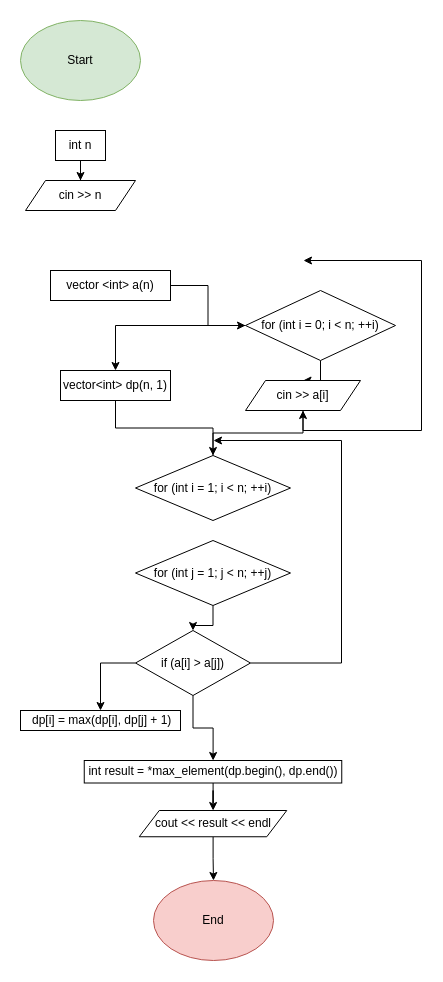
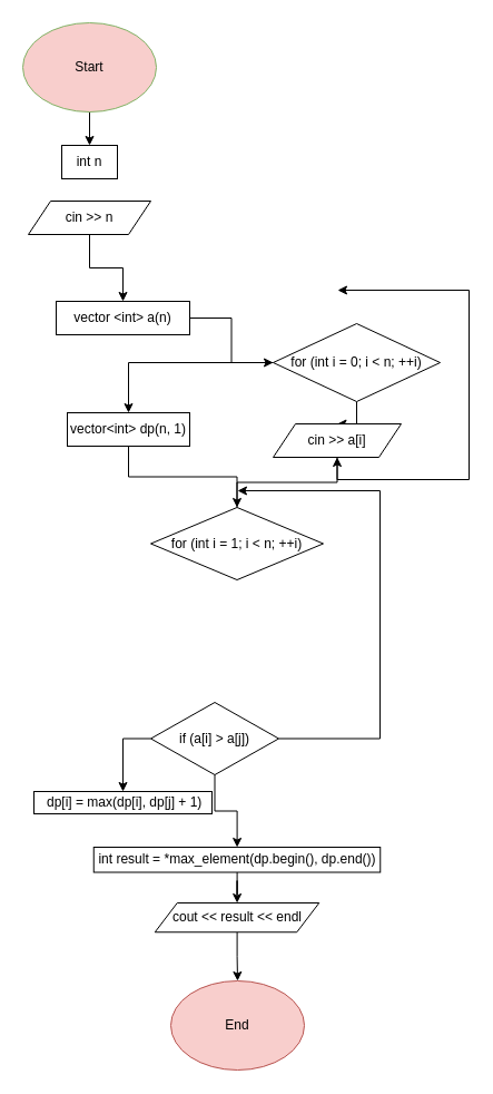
  <mxCell id="0" />
  <mxCell id="1" parent="0" />
- <mxCell id="3" value="Start" style="ellipse;whiteSpace=wrap;html=1;fillColor=#d5e8d4;strokeColor=#82b366;" vertex="1" parent="1"><mxGeometry width="120" height="80" as="geometry" x="20" y="20" /></mxCell>
- <mxCell id="4" value="" style="edgeStyle=orthogonalEdgeStyle;rounded=0;orthogonalLoop=1;jettySize=auto;html=1;" edge="1" parent="1" source="5" target="7"><mxGeometry relative="1" as="geometry" /></mxCell>
+ <mxCell id="2" value="" style="edgeStyle=orthogonalEdgeStyle;rounded=0;orthogonalLoop=1;jettySize=auto;html=1;" edge="1" parent="1" source="3" target="5"><mxGeometry relative="1" as="geometry" /></mxCell>
+ <mxCell id="3" value="Start" style="ellipse;whiteSpace=wrap;html=1;fillColor=#f8cecc;strokeColor=#82b366;" vertex="1" parent="1"><mxGeometry width="120" height="80" as="geometry" x="20" y="20" /></mxCell>
  <mxCell id="5" value="int n" style="rounded=0;whiteSpace=wrap;html=1;" vertex="1" parent="1"><mxGeometry x="55" y="130" width="50" height="30" as="geometry" /></mxCell>
+ <mxCell id="6" value="" style="edgeStyle=orthogonalEdgeStyle;rounded=0;orthogonalLoop=1;jettySize=auto;html=1;" edge="1" parent="1" source="7" target="9"><mxGeometry relative="1" as="geometry" /></mxCell>
  <mxCell id="7" value="cin &amp;gt;&amp;gt; n" style="shape=parallelogram;perimeter=parallelogramPerimeter;whiteSpace=wrap;html=1;fixedSize=1;rounded=0;" vertex="1" parent="1"><mxGeometry x="25" y="180" width="110" height="30" as="geometry" /></mxCell>
  <mxCell id="8" value="" style="edgeStyle=orthogonalEdgeStyle;rounded=0;orthogonalLoop=1;jettySize=auto;html=1;" edge="1" parent="1" source="9" target="12"><mxGeometry relative="1" as="geometry" /></mxCell>
  <mxCell id="9" value="vector &amp;lt;int&amp;gt; a(n)" style="rounded=0;whiteSpace=wrap;html=1;" vertex="1" parent="1"><mxGeometry x="50" y="270" width="120" height="30" as="geometry" /></mxCell>
  <mxCell id="10" value="" style="edgeStyle=orthogonalEdgeStyle;rounded=0;orthogonalLoop=1;jettySize=auto;html=1;" edge="1" parent="1" source="12" target="14"><mxGeometry relative="1" as="geometry" /></mxCell>
  <mxCell id="11" value="" style="edgeStyle=orthogonalEdgeStyle;rounded=0;orthogonalLoop=1;jettySize=auto;html=1;" edge="1" parent="1" source="12" target="16"><mxGeometry relative="1" as="geometry" /></mxCell>
  <mxCell id="12" value="for (int i = 0; i &amp;lt; n; ++i)" style="rhombus;whiteSpace=wrap;html=1;rounded=0;" vertex="1" parent="1"><mxGeometry x="245" y="290" width="150" height="70" as="geometry" /></mxCell>
  <mxCell id="13" style="edgeStyle=orthogonalEdgeStyle;rounded=0;orthogonalLoop=1;jettySize=auto;html=1;exitX=0.5;exitY=1;exitDx=0;exitDy=0;" edge="1" parent="1" source="14"><mxGeometry relative="1" as="geometry"><mxPoint x="303" y="260" as="targetPoint" /><Array as="points"><mxPoint x="303" y="430" /><mxPoint x="421" y="430" /><mxPoint x="421" y="260" /></Array></mxGeometry></mxCell>
  <mxCell id="14" value="cin &amp;gt;&amp;gt; a[i]" style="shape=parallelogram;perimeter=parallelogramPerimeter;whiteSpace=wrap;html=1;fixedSize=1;rounded=0;" vertex="1" parent="1"><mxGeometry x="245" y="380" width="115" height="30" as="geometry" /></mxCell>
  <mxCell id="15" value="" style="edgeStyle=orthogonalEdgeStyle;rounded=0;orthogonalLoop=1;jettySize=auto;html=1;" edge="1" parent="1" source="16" target="18"><mxGeometry relative="1" as="geometry" /></mxCell>
  <mxCell id="16" value="vector&amp;lt;int&amp;gt; dp(n, 1)" style="whiteSpace=wrap;html=1;rounded=0;" vertex="1" parent="1"><mxGeometry x="60" y="370" width="110" height="30" as="geometry" /></mxCell>
  <mxCell id="17" value="" style="edgeStyle=orthogonalEdgeStyle;rounded=0;orthogonalLoop=1;jettySize=auto;html=1;" edge="1" parent="1" source="18" target="14"><mxGeometry relative="1" as="geometry" /></mxCell>
  <mxCell id="18" value="for (int i = 1; i &amp;lt; n; ++i)" style="rhombus;whiteSpace=wrap;html=1;rounded=0;" vertex="1" parent="1"><mxGeometry x="135" y="455" width="155" height="65" as="geometry" /></mxCell>
- <mxCell id="19" value="" style="edgeStyle=orthogonalEdgeStyle;rounded=0;orthogonalLoop=1;jettySize=auto;html=1;" edge="1" parent="1" source="20" target="24"><mxGeometry relative="1" as="geometry" /></mxCell>
- <mxCell id="20" value="for (int j = 1; j &amp;lt; n; ++j)" style="rhombus;whiteSpace=wrap;html=1;rounded=0;" vertex="1" parent="1"><mxGeometry x="135" y="540" width="155" height="65" as="geometry" /></mxCell>
  <mxCell id="21" style="edgeStyle=orthogonalEdgeStyle;rounded=0;orthogonalLoop=1;jettySize=auto;html=1;exitX=0;exitY=0.5;exitDx=0;exitDy=0;entryX=0.5;entryY=0;entryDx=0;entryDy=0;" edge="1" parent="1" source="24" target="25"><mxGeometry relative="1" as="geometry" /></mxCell>
  <mxCell id="22" style="edgeStyle=orthogonalEdgeStyle;rounded=0;orthogonalLoop=1;jettySize=auto;html=1;exitX=1;exitY=0.5;exitDx=0;exitDy=0;" edge="1" parent="1" source="24"><mxGeometry relative="1" as="geometry"><mxPoint x="213" y="440" as="targetPoint" /><Array as="points"><mxPoint x="341" y="663" /><mxPoint x="341" y="440" /></Array></mxGeometry></mxCell>
  <mxCell id="23" value="" style="edgeStyle=orthogonalEdgeStyle;rounded=0;orthogonalLoop=1;jettySize=auto;html=1;" edge="1" parent="1" source="24" target="27"><mxGeometry relative="1" as="geometry" /></mxCell>
  <mxCell id="24" value="if (a[i] &amp;gt; a[j])" style="rhombus;whiteSpace=wrap;html=1;rounded=0;" vertex="1" parent="1"><mxGeometry x="135" y="630" width="115" height="65" as="geometry" /></mxCell>
- <mxCell id="25" value="&amp;nbsp;dp[i] = max(dp[i], dp[j] + 1)" style="whiteSpace=wrap;html=1;rounded=0;" vertex="1" parent="1"><mxGeometry y="710" width="160" height="20" as="geometry" x="20" /></mxCell>
+ <mxCell id="25" value="&amp;nbsp;dp[i] = max(dp[i], dp[j] + 1)" style="whiteSpace=wrap;html=1;rounded=0;" vertex="1" parent="1"><mxGeometry x="30" y="710" width="160" height="20" as="geometry" /></mxCell>
  <mxCell id="26" value="" style="edgeStyle=orthogonalEdgeStyle;rounded=0;orthogonalLoop=1;jettySize=auto;html=1;" edge="1" parent="1" source="27" target="29"><mxGeometry relative="1" as="geometry" /></mxCell>
  <mxCell id="27" value="int result = *max_element(dp.begin(), dp.end())" style="whiteSpace=wrap;html=1;rounded=0;" vertex="1" parent="1"><mxGeometry x="83.75" y="760" width="257.5" height="22.5" as="geometry" /></mxCell>
  <mxCell id="28" value="" style="edgeStyle=orthogonalEdgeStyle;rounded=0;orthogonalLoop=1;jettySize=auto;html=1;" edge="1" parent="1" source="29" target="30"><mxGeometry relative="1" as="geometry" /></mxCell>
  <mxCell id="29" value="cout &amp;lt;&amp;lt; result &amp;lt;&amp;lt; endl" style="shape=parallelogram;perimeter=parallelogramPerimeter;whiteSpace=wrap;html=1;fixedSize=1;rounded=0;" vertex="1" parent="1"><mxGeometry x="138.75" y="810" width="147.5" height="26.25" as="geometry" /></mxCell>
  <mxCell id="30" value="End" style="ellipse;whiteSpace=wrap;html=1;fillColor=#f8cecc;strokeColor=#b85450;" vertex="1" parent="1"><mxGeometry x="153" y="880" width="120" height="80" as="geometry" /></mxCell>
